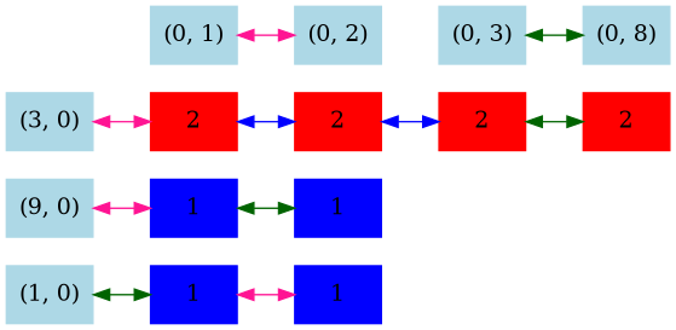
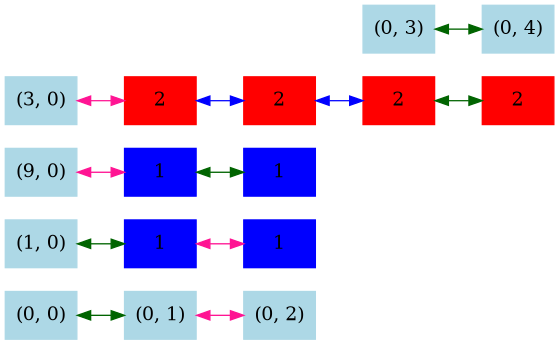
  digraph {
    rankdir=LR
    node [color=lightblue shape=box style=filled]
    edge [color=darkgreen dir=both]
+   n1 [label="(0, 0)"]
    n2 [label="(1, 0)"]
    n3 [label="(9, 0)"]
    n4 [label="(3, 0)"]
    n5 [label="(0, 1)"]
    n6 [color=blue label=1]
    n7 [color=blue label=1]
    n8 [color=red label=2]
    n9 [label="(0, 2)"]
    n10 [color=blue label=1]
    n11 [color=blue label=1]
    n12 [color=red label=2]
    n13 [label="(0, 3)"]
    n14 [color=red label=2]
-   n15 [label="(0, 8)"]
+   n15 [label="(0, 4)"]
    n16 [color=red label=2]
    subgraph sub_1 {
      rank=same
+     n1
      n2
      n3
      n4
    }
    subgraph sub_2 {
      rank=same
      n5
      n6
      n7
      n8
    }
    subgraph sub_3 {
      rank=same
      n9
      n10
      n11
      n12
    }
    subgraph sub_4 {
      rank=same
      n13
      n14
    }
    subgraph sub_5 {
      rank=same
      n15
      n16
    }
+   n1 -> n5
    n2 -> n6
    n3 -> n7 [color=deeppink]
    n4 -> n8 [color=deeppink]
    n5 -> n9 [color=deeppink]
    n6 -> n10 [color=deeppink]
    n7 -> n11
    n8 -> n12 [color=blue]
    n12 -> n14 [color=blue]
    n13 -> n15
    n14 -> n16
  }
